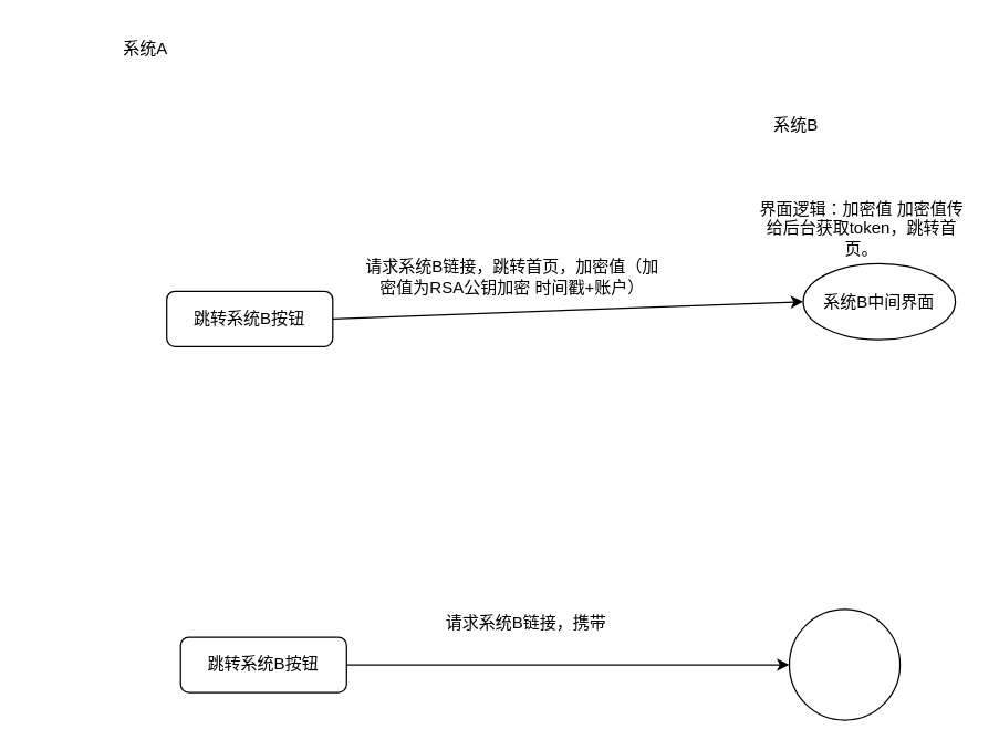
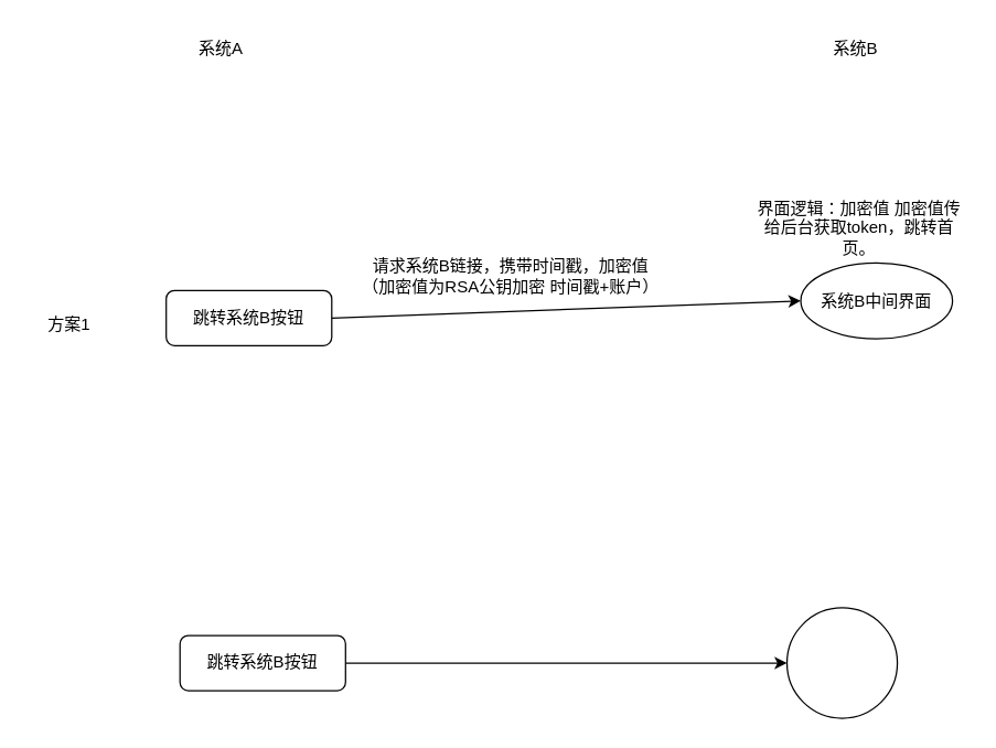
  <mxCell id="0" />
  <mxCell id="1" parent="0" />
  <mxCell id="2" value="" style="endArrow=classic;html=1;rounded=0;exitX=1;exitY=0.5;exitDx=0;exitDy=0;entryX=0;entryY=0.5;entryDx=0;entryDy=0;" edge="1" parent="1" source="5" target="7"><mxGeometry width="50" height="50" relative="1" as="geometry"><mxPoint x="250" y="240" as="sourcePoint" /><mxPoint x="590" y="230" as="targetPoint" /></mxGeometry></mxCell>
- <mxCell id="3" value="系统A" style="text;html=1;strokeColor=none;fillColor=none;align=center;verticalAlign=middle;whiteSpace=wrap;rounded=0;" vertex="1" parent="1"><mxGeometry x="75" y="20" width="60" height="30" as="geometry" /></mxCell>
- <mxCell id="4" value="系统B" style="text;html=1;strokeColor=none;fillColor=none;align=center;verticalAlign=middle;whiteSpace=wrap;rounded=0;" vertex="1" parent="1"><mxGeometry x="545" y="75" width="60" height="30" as="geometry" /></mxCell>
+ <mxCell id="3" value="系统A" style="text;html=1;strokeColor=none;fillColor=none;align=center;verticalAlign=middle;whiteSpace=wrap;rounded=0;" vertex="1" parent="1"><mxGeometry x="130" y="20" width="60" height="30" as="geometry" /></mxCell>
+ <mxCell id="4" value="系统B" style="text;html=1;strokeColor=none;fillColor=none;align=center;verticalAlign=middle;whiteSpace=wrap;rounded=0;" vertex="1" parent="1"><mxGeometry x="590" y="20" width="60" height="30" as="geometry" /></mxCell>
  <mxCell id="5" value="跳转系统B按钮" style="rounded=1;whiteSpace=wrap;html=1;" vertex="1" parent="1"><mxGeometry x="120" y="210" width="120" height="40" as="geometry" /></mxCell>
- <mxCell id="6" value="请求系统B链接，跳转首页，加密值（加密值为RSA公钥加密 时间戳+账户）" style="text;html=1;strokeColor=none;fillColor=none;align=center;verticalAlign=middle;whiteSpace=wrap;rounded=0;" vertex="1" parent="1"><mxGeometry x="260" y="170" width="220" height="60" as="geometry" /></mxCell>
+ <mxCell id="6" value="请求系统B链接，携带时间戳，加密值（加密值为RSA公钥加密 时间戳+账户）" style="text;html=1;strokeColor=none;fillColor=none;align=center;verticalAlign=middle;whiteSpace=wrap;rounded=0;" vertex="1" parent="1"><mxGeometry x="260" y="170" width="220" height="60" as="geometry" /></mxCell>
  <mxCell id="7" value="系统B中间界面" style="ellipse;whiteSpace=wrap;html=1;aspect=fixed;" vertex="1" parent="1"><mxGeometry x="580" y="190" width="110" height="55" as="geometry" /></mxCell>
  <mxCell id="8" value="界面逻辑：加密值 加密值传给后台获取token，跳转首页。" style="text;html=1;strokeColor=none;fillColor=none;align=center;verticalAlign=middle;whiteSpace=wrap;rounded=0;" vertex="1" parent="1"><mxGeometry x="545" y="150" width="155" height="30" as="geometry" /></mxCell>
+ <mxCell id="9" value="方案1" style="text;html=1;strokeColor=none;fillColor=none;align=center;verticalAlign=middle;whiteSpace=wrap;rounded=0;" vertex="1" parent="1"><mxGeometry x="20" y="220" width="60" height="30" as="geometry" /></mxCell>
  <mxCell id="10" value="跳转系统B按钮" style="rounded=1;whiteSpace=wrap;html=1;" vertex="1" parent="1"><mxGeometry x="130" y="460" width="120" height="40" as="geometry" /></mxCell>
  <mxCell id="11" value="" style="endArrow=classic;html=1;rounded=0;exitX=1;exitY=0.5;exitDx=0;exitDy=0;" edge="1" parent="1" source="10" target="12"><mxGeometry width="50" height="50" relative="1" as="geometry"><mxPoint x="390" y="310" as="sourcePoint" /><mxPoint x="570" y="480" as="targetPoint" /></mxGeometry></mxCell>
  <mxCell id="12" value="" style="ellipse;whiteSpace=wrap;html=1;aspect=fixed;" vertex="1" parent="1"><mxGeometry x="570" y="440" width="80" height="80" as="geometry" /></mxCell>
- <mxCell id="13" value="请求系统B链接，携带" style="text;html=1;strokeColor=none;fillColor=none;align=center;verticalAlign=middle;whiteSpace=wrap;rounded=0;" vertex="1" parent="1"><mxGeometry x="270" y="420" width="220" height="60" as="geometry" /></mxCell>
